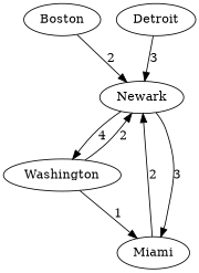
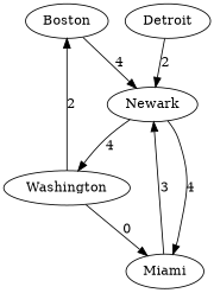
  digraph {
    Boston
    Newark
    Miami
    Washington
    Detroit
-   Boston -> Newark [label=2]
-   Newark -> Miami [label=3]
+   Boston -> Newark [label=4]
+   Newark -> Miami [label=4]
    Newark -> Washington [label=4]
-   Miami -> Newark [label=2]
-   Washington -> Newark [label=2]
-   Washington -> Miami [label=1]
-   Detroit -> Newark [label=3]
+   Miami -> Newark [label=3]
+   Washington -> Boston [label=2]
+   Washington -> Miami [label=0]
+   Detroit -> Newark [label=2]
  }
